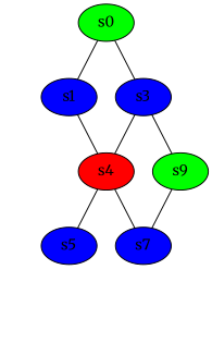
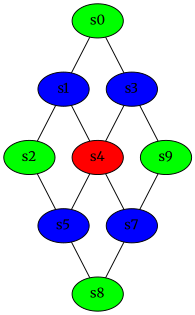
  graph {
    fontname=Merriweather
    node [color=black fillcolor=blue fontcolor=black fontname=Merriweather peripheries=1 style=filled]
    edge [fontname=Merriweather]
    s1
    s0 [fillcolor=green]
    s3
+   s2 [fillcolor=green]
    s4 [fillcolor=red]
    n6 [fillcolor=green label=s9]
    s5
    s7
+   s8 [fillcolor=green]
+   s1 -- s2
    s1 -- s4
    s0 -- s1
    s0 -- s3
    s3 -- s4
    s3 -- n6
+   s2 -- s5
    s4 -- s5
    s4 -- s7
    n6 -- s7
+   s5 -- s8
+   s7 -- s8
  }
